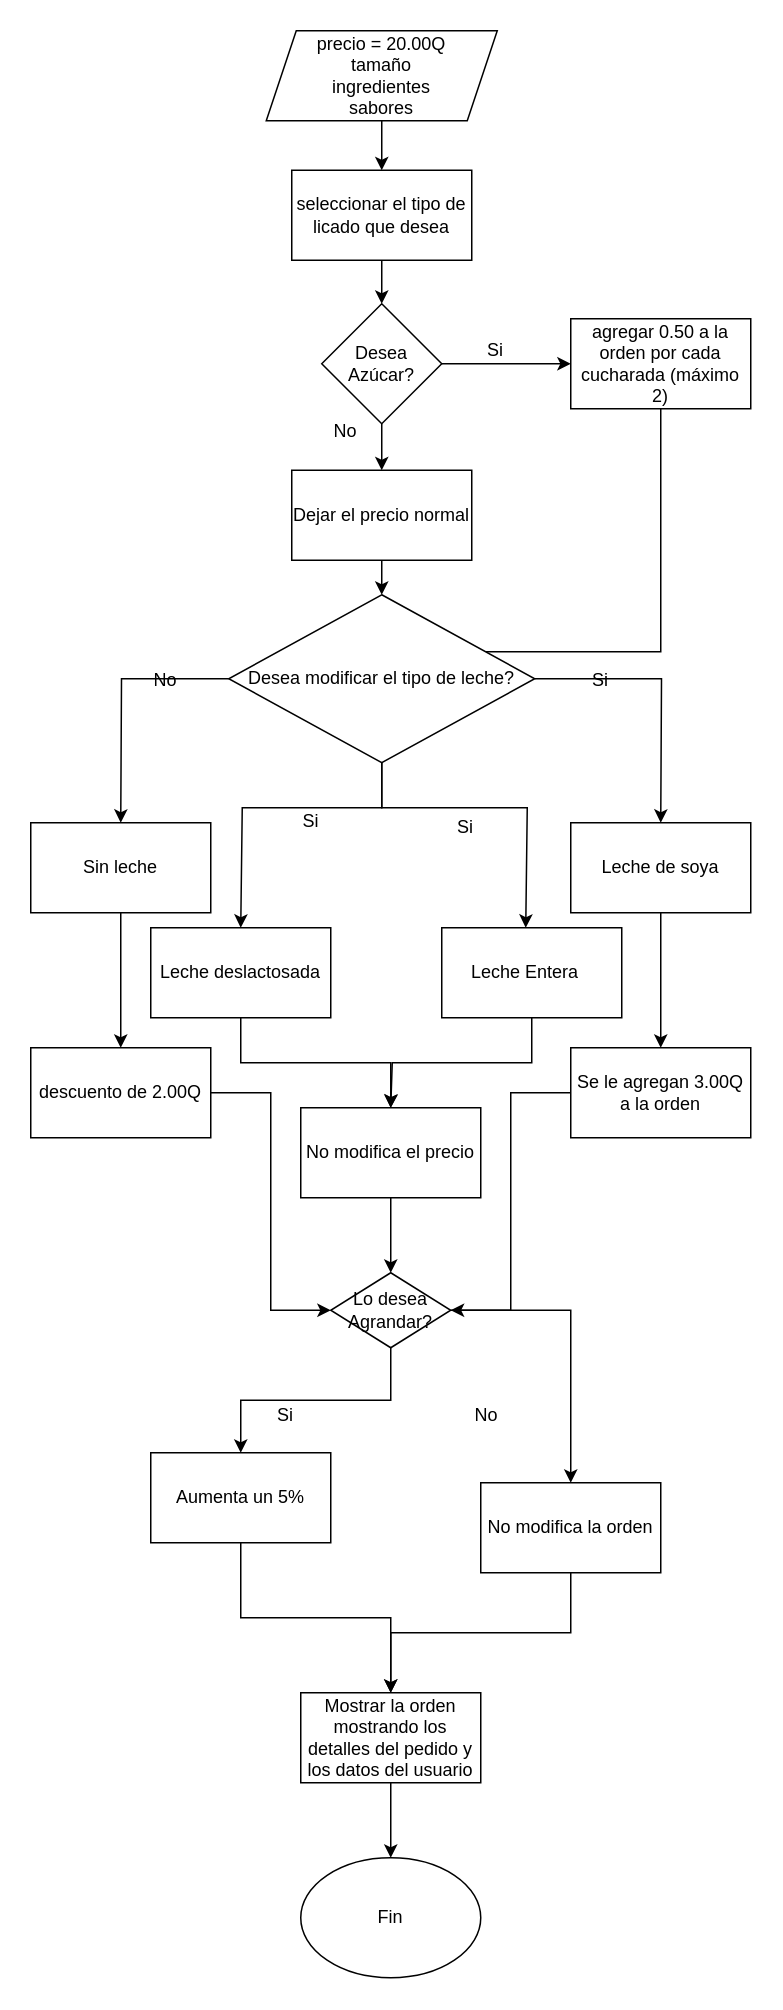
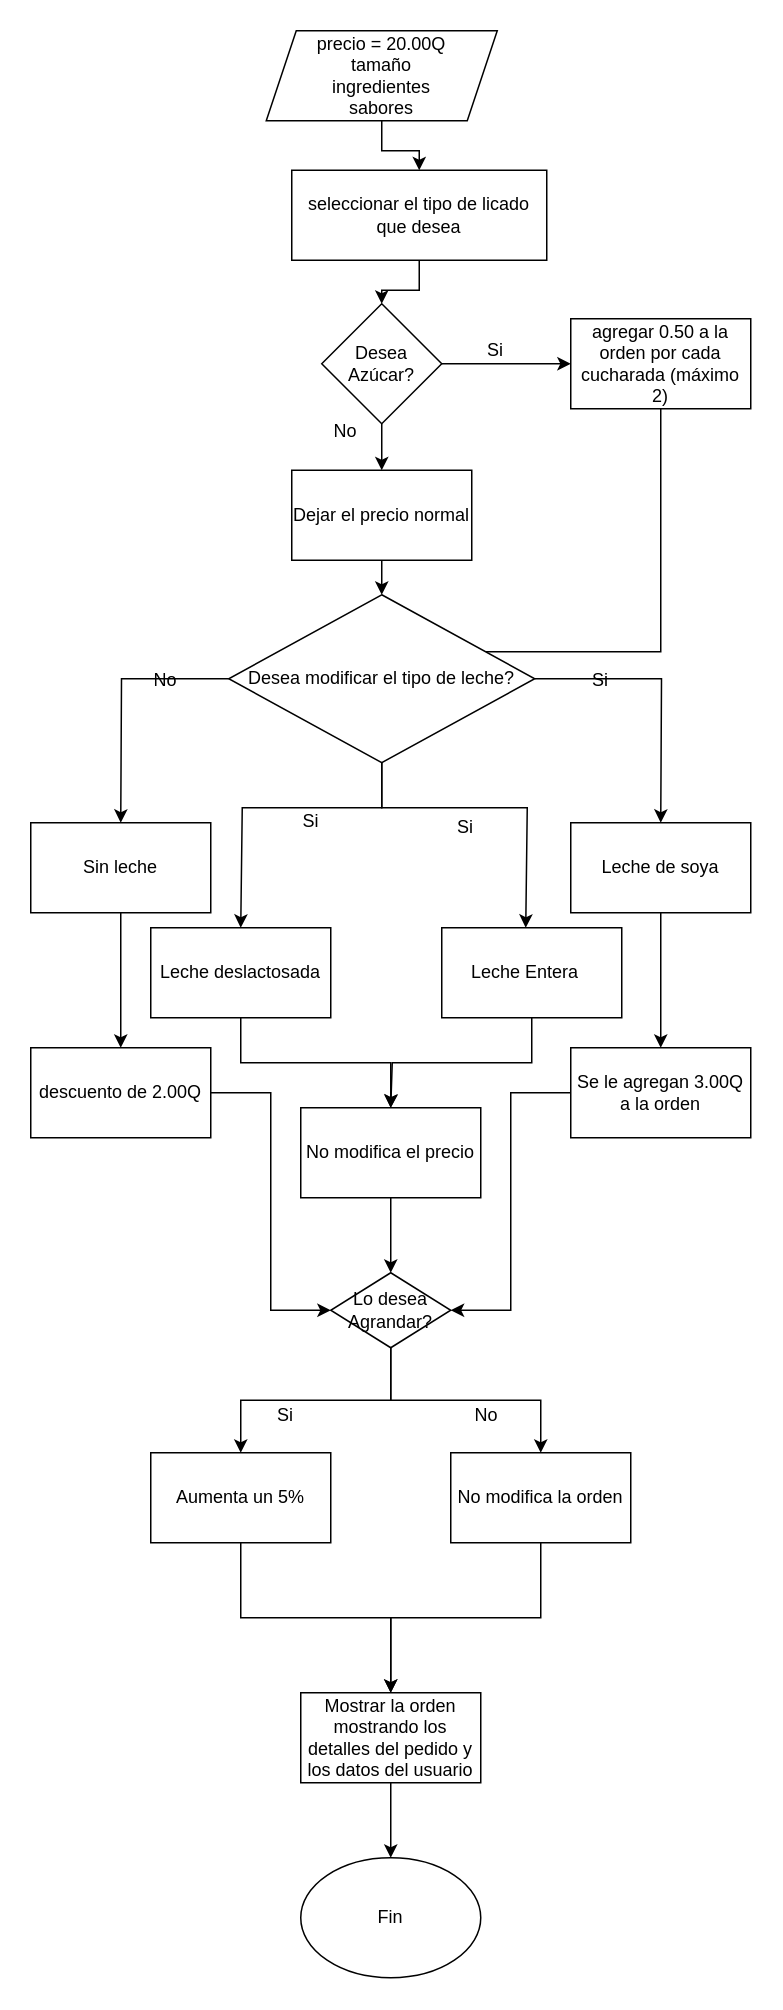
  <mxCell id="0" />
  <mxCell id="1" parent="0" />
  <mxCell id="2" value="" style="edgeStyle=orthogonalEdgeStyle;rounded=0;orthogonalLoop=1;jettySize=auto;html=1;entryX=0;entryY=0.5;entryDx=0;entryDy=0;" parent="1" edge="1"><mxGeometry relative="1" as="geometry"><mxPoint x="194" y="217" as="targetPoint" /><Array as="points"><mxPoint x="90" y="578" /><mxPoint x="90" y="217" /></Array></mxGeometry></mxCell>
  <mxCell id="3" value="" style="edgeStyle=orthogonalEdgeStyle;rounded=0;orthogonalLoop=1;jettySize=auto;html=1;" parent="1" source="4" target="6" edge="1"><mxGeometry relative="1" as="geometry" /></mxCell>
  <mxCell id="4" value="precio = 20.00Q&lt;div&gt;tamaño&lt;/div&gt;&lt;div&gt;ingredientes&lt;/div&gt;&lt;div&gt;sabores&lt;/div&gt;" style="shape=parallelogram;perimeter=parallelogramPerimeter;whiteSpace=wrap;html=1;fixedSize=1;" parent="1" vertex="1"><mxGeometry x="177" y="20" width="154" height="60" as="geometry" /></mxCell>
  <mxCell id="5" value="" style="edgeStyle=orthogonalEdgeStyle;rounded=0;orthogonalLoop=1;jettySize=auto;html=1;" parent="1" source="6" target="9" edge="1"><mxGeometry relative="1" as="geometry" /></mxCell>
- <mxCell id="6" value="seleccionar el tipo de licado que desea" style="whiteSpace=wrap;html=1;" parent="1" vertex="1"><mxGeometry x="194" y="113" width="120" height="60" as="geometry" /></mxCell>
+ <mxCell id="6" value="seleccionar el tipo de licado que desea" style="whiteSpace=wrap;html=1;" parent="1" vertex="1"><mxGeometry x="194" y="113" width="170" height="60" as="geometry" /></mxCell>
  <mxCell id="7" style="edgeStyle=orthogonalEdgeStyle;rounded=0;orthogonalLoop=1;jettySize=auto;html=1;" parent="1" source="9" edge="1"><mxGeometry relative="1" as="geometry"><mxPoint x="380" y="242" as="targetPoint" /></mxGeometry></mxCell>
  <mxCell id="8" value="" style="edgeStyle=orthogonalEdgeStyle;rounded=0;orthogonalLoop=1;jettySize=auto;html=1;" parent="1" source="9" target="13" edge="1"><mxGeometry relative="1" as="geometry" /></mxCell>
  <mxCell id="9" value="Desea Azúcar?" style="rhombus;whiteSpace=wrap;html=1;" parent="1" vertex="1"><mxGeometry x="214" y="202" width="80" height="80" as="geometry" /></mxCell>
  <mxCell id="10" style="edgeStyle=orthogonalEdgeStyle;rounded=0;orthogonalLoop=1;jettySize=auto;html=1;entryX=1;entryY=0;entryDx=0;entryDy=0;" parent="1" source="11" target="18" edge="1"><mxGeometry relative="1" as="geometry"><Array as="points"><mxPoint x="440" y="434" /></Array></mxGeometry></mxCell>
  <mxCell id="11" value="agregar 0.50 a la orden por cada cucharada (máximo 2)" style="rounded=0;whiteSpace=wrap;html=1;" parent="1" vertex="1"><mxGeometry x="380" y="212" width="120" height="60" as="geometry" /></mxCell>
  <mxCell id="12" value="" style="edgeStyle=orthogonalEdgeStyle;rounded=0;orthogonalLoop=1;jettySize=auto;html=1;" parent="1" source="13" target="18" edge="1"><mxGeometry relative="1" as="geometry" /></mxCell>
  <mxCell id="13" value="Dejar el precio normal" style="whiteSpace=wrap;html=1;" parent="1" vertex="1"><mxGeometry x="194" y="313" width="120" height="60" as="geometry" /></mxCell>
  <mxCell id="14" style="edgeStyle=orthogonalEdgeStyle;rounded=0;orthogonalLoop=1;jettySize=auto;html=1;" parent="1" source="18" edge="1"><mxGeometry relative="1" as="geometry"><mxPoint x="80" y="548" as="targetPoint" /></mxGeometry></mxCell>
  <mxCell id="15" style="edgeStyle=orthogonalEdgeStyle;rounded=0;orthogonalLoop=1;jettySize=auto;html=1;" parent="1" source="18" edge="1"><mxGeometry relative="1" as="geometry"><mxPoint x="160" y="618" as="targetPoint" /><Array as="points"><mxPoint x="254" y="538" /><mxPoint x="161" y="538" /></Array></mxGeometry></mxCell>
  <mxCell id="16" style="edgeStyle=orthogonalEdgeStyle;rounded=0;orthogonalLoop=1;jettySize=auto;html=1;" parent="1" source="18" edge="1"><mxGeometry relative="1" as="geometry"><mxPoint x="350" y="618" as="targetPoint" /><Array as="points"><mxPoint x="254" y="538" /><mxPoint x="351" y="538" /></Array></mxGeometry></mxCell>
  <mxCell id="17" style="edgeStyle=orthogonalEdgeStyle;rounded=0;orthogonalLoop=1;jettySize=auto;html=1;" parent="1" source="18" edge="1"><mxGeometry relative="1" as="geometry"><mxPoint x="440" y="548" as="targetPoint" /></mxGeometry></mxCell>
  <mxCell id="18" value="Desea modificar el tipo de leche?" style="rhombus;whiteSpace=wrap;html=1;" parent="1" vertex="1"><mxGeometry x="152" y="396" width="204" height="112" as="geometry" /></mxCell>
  <mxCell id="19" style="edgeStyle=orthogonalEdgeStyle;rounded=0;orthogonalLoop=1;jettySize=auto;html=1;" parent="1" source="20" edge="1"><mxGeometry relative="1" as="geometry"><mxPoint x="80" y="698" as="targetPoint" /></mxGeometry></mxCell>
  <mxCell id="20" value="Sin leche" style="rounded=0;whiteSpace=wrap;html=1;" parent="1" vertex="1"><mxGeometry x="20" y="548" width="120" height="60" as="geometry" /></mxCell>
  <mxCell id="21" style="edgeStyle=orthogonalEdgeStyle;rounded=0;orthogonalLoop=1;jettySize=auto;html=1;entryX=0.5;entryY=0;entryDx=0;entryDy=0;" parent="1" source="22" target="32" edge="1"><mxGeometry relative="1" as="geometry" /></mxCell>
  <mxCell id="22" value="Leche deslactosada" style="rounded=0;whiteSpace=wrap;html=1;" parent="1" vertex="1"><mxGeometry x="100" y="618" width="120" height="60" as="geometry" /></mxCell>
  <mxCell id="23" style="edgeStyle=orthogonalEdgeStyle;rounded=0;orthogonalLoop=1;jettySize=auto;html=1;" parent="1" source="24" edge="1"><mxGeometry relative="1" as="geometry"><mxPoint x="440" y="698" as="targetPoint" /></mxGeometry></mxCell>
  <mxCell id="24" value="Leche de soya" style="rounded=0;whiteSpace=wrap;html=1;" parent="1" vertex="1"><mxGeometry x="380" y="548" width="120" height="60" as="geometry" /></mxCell>
  <mxCell id="25" style="edgeStyle=orthogonalEdgeStyle;rounded=0;orthogonalLoop=1;jettySize=auto;html=1;" parent="1" source="26" edge="1"><mxGeometry relative="1" as="geometry"><mxPoint x="260" y="738" as="targetPoint" /><Array as="points"><mxPoint x="354" y="708" /><mxPoint x="261" y="708" /></Array></mxGeometry></mxCell>
  <mxCell id="26" value="Leche Entera&lt;span style=&quot;white-space: pre;&quot;&gt;&#09;&lt;/span&gt;" style="rounded=0;whiteSpace=wrap;html=1;" parent="1" vertex="1"><mxGeometry x="294" y="618" width="120" height="60" as="geometry" /></mxCell>
  <mxCell id="27" style="edgeStyle=orthogonalEdgeStyle;rounded=0;orthogonalLoop=1;jettySize=auto;html=1;entryX=0;entryY=0.5;entryDx=0;entryDy=0;" parent="1" source="28" target="35" edge="1"><mxGeometry relative="1" as="geometry" /></mxCell>
  <mxCell id="28" value="descuento de 2.00Q" style="rounded=0;whiteSpace=wrap;html=1;" parent="1" vertex="1"><mxGeometry x="20" y="698" width="120" height="60" as="geometry" /></mxCell>
  <mxCell id="29" style="edgeStyle=orthogonalEdgeStyle;rounded=0;orthogonalLoop=1;jettySize=auto;html=1;entryX=1;entryY=0.5;entryDx=0;entryDy=0;" parent="1" source="30" target="35" edge="1"><mxGeometry relative="1" as="geometry" /></mxCell>
  <mxCell id="30" value="Se le agregan 3.00Q a la orden" style="rounded=0;whiteSpace=wrap;html=1;" parent="1" vertex="1"><mxGeometry x="380" y="698" width="120" height="60" as="geometry" /></mxCell>
  <mxCell id="31" style="edgeStyle=orthogonalEdgeStyle;rounded=0;orthogonalLoop=1;jettySize=auto;html=1;" parent="1" source="32" target="35" edge="1"><mxGeometry relative="1" as="geometry" /></mxCell>
  <mxCell id="32" value="No modifica el precio" style="rounded=0;whiteSpace=wrap;html=1;" parent="1" vertex="1"><mxGeometry x="200" y="738" width="120" height="60" as="geometry" /></mxCell>
  <mxCell id="33" value="" style="edgeStyle=orthogonalEdgeStyle;rounded=0;orthogonalLoop=1;jettySize=auto;html=1;" parent="1" source="35" target="37" edge="1"><mxGeometry relative="1" as="geometry" /></mxCell>
  <mxCell id="34" style="edgeStyle=orthogonalEdgeStyle;rounded=0;orthogonalLoop=1;jettySize=auto;html=1;entryX=0.5;entryY=0;entryDx=0;entryDy=0;" parent="1" source="35" target="39" edge="1"><mxGeometry relative="1" as="geometry"><mxPoint x="330" y="978" as="targetPoint" /></mxGeometry></mxCell>
  <mxCell id="35" value="Lo desea Agrandar?" style="rhombus;whiteSpace=wrap;html=1;" parent="1" vertex="1"><mxGeometry x="220" y="848" width="80" height="50" as="geometry" /></mxCell>
  <mxCell id="36" style="edgeStyle=orthogonalEdgeStyle;rounded=0;orthogonalLoop=1;jettySize=auto;html=1;entryX=0.5;entryY=0;entryDx=0;entryDy=0;" parent="1" source="37" target="41" edge="1"><mxGeometry relative="1" as="geometry"><mxPoint x="170" y="1118" as="targetPoint" /></mxGeometry></mxCell>
  <mxCell id="37" value="Aumenta un 5%" style="whiteSpace=wrap;html=1;" parent="1" vertex="1"><mxGeometry x="100" y="968" width="120" height="60" as="geometry" /></mxCell>
  <mxCell id="38" style="edgeStyle=orthogonalEdgeStyle;rounded=0;orthogonalLoop=1;jettySize=auto;html=1;entryX=0.5;entryY=0;entryDx=0;entryDy=0;" parent="1" source="39" target="41" edge="1"><mxGeometry relative="1" as="geometry"><mxPoint x="340" y="1098" as="targetPoint" /></mxGeometry></mxCell>
- <mxCell id="39" value="No modifica la orden" style="rounded=0;whiteSpace=wrap;html=1;" parent="1" vertex="1"><mxGeometry x="320" y="988" width="120" height="60" as="geometry" /></mxCell>
+ <mxCell id="39" value="No modifica la orden" style="rounded=0;whiteSpace=wrap;html=1;" parent="1" vertex="1"><mxGeometry x="300" y="968" width="120" height="60" as="geometry" /></mxCell>
  <mxCell id="40" style="edgeStyle=orthogonalEdgeStyle;rounded=0;orthogonalLoop=1;jettySize=auto;html=1;" parent="1" source="41" edge="1"><mxGeometry relative="1" as="geometry"><mxPoint x="260" y="1238" as="targetPoint" /></mxGeometry></mxCell>
  <mxCell id="41" value="Mostrar la orden mostrando los detalles del pedido y los datos del usuario" style="rounded=0;whiteSpace=wrap;html=1;" parent="1" vertex="1"><mxGeometry x="200" y="1128" width="120" height="60" as="geometry" /></mxCell>
  <mxCell id="42" value="Fin" style="ellipse;whiteSpace=wrap;html=1;" parent="1" vertex="1"><mxGeometry x="200" y="1238" width="120" height="80" as="geometry" /></mxCell>
  <mxCell id="43" value="Si" style="text;html=1;align=center;verticalAlign=middle;whiteSpace=wrap;rounded=0;" parent="1" vertex="1"><mxGeometry x="160" y="928" width="60" height="30" as="geometry" /></mxCell>
  <mxCell id="44" value="No" style="text;html=1;align=center;verticalAlign=middle;whiteSpace=wrap;rounded=0;" parent="1" vertex="1"><mxGeometry x="294" y="928" width="60" height="30" as="geometry" /></mxCell>
  <mxCell id="45" value="No" style="text;html=1;align=center;verticalAlign=middle;whiteSpace=wrap;rounded=0;" parent="1" vertex="1"><mxGeometry x="80" y="438" width="60" height="30" as="geometry" /></mxCell>
  <mxCell id="46" value="Si" style="text;html=1;align=center;verticalAlign=middle;whiteSpace=wrap;rounded=0;" parent="1" vertex="1"><mxGeometry x="177" y="532" width="60" height="30" as="geometry" /></mxCell>
  <mxCell id="47" value="Si" style="text;html=1;align=center;verticalAlign=middle;whiteSpace=wrap;rounded=0;" parent="1" vertex="1"><mxGeometry x="280" y="536" width="60" height="30" as="geometry" /></mxCell>
  <mxCell id="48" value="Si" style="text;html=1;align=center;verticalAlign=middle;whiteSpace=wrap;rounded=0;" parent="1" vertex="1"><mxGeometry x="370" y="438" width="60" height="30" as="geometry" /></mxCell>
  <mxCell id="49" value="No" style="text;html=1;align=center;verticalAlign=middle;whiteSpace=wrap;rounded=0;" parent="1" vertex="1"><mxGeometry x="200" y="272" width="60" height="30" as="geometry" /></mxCell>
  <mxCell id="50" value="Si" style="text;html=1;align=center;verticalAlign=middle;whiteSpace=wrap;rounded=0;" parent="1" vertex="1"><mxGeometry x="300" y="218" width="60" height="30" as="geometry" /></mxCell>
